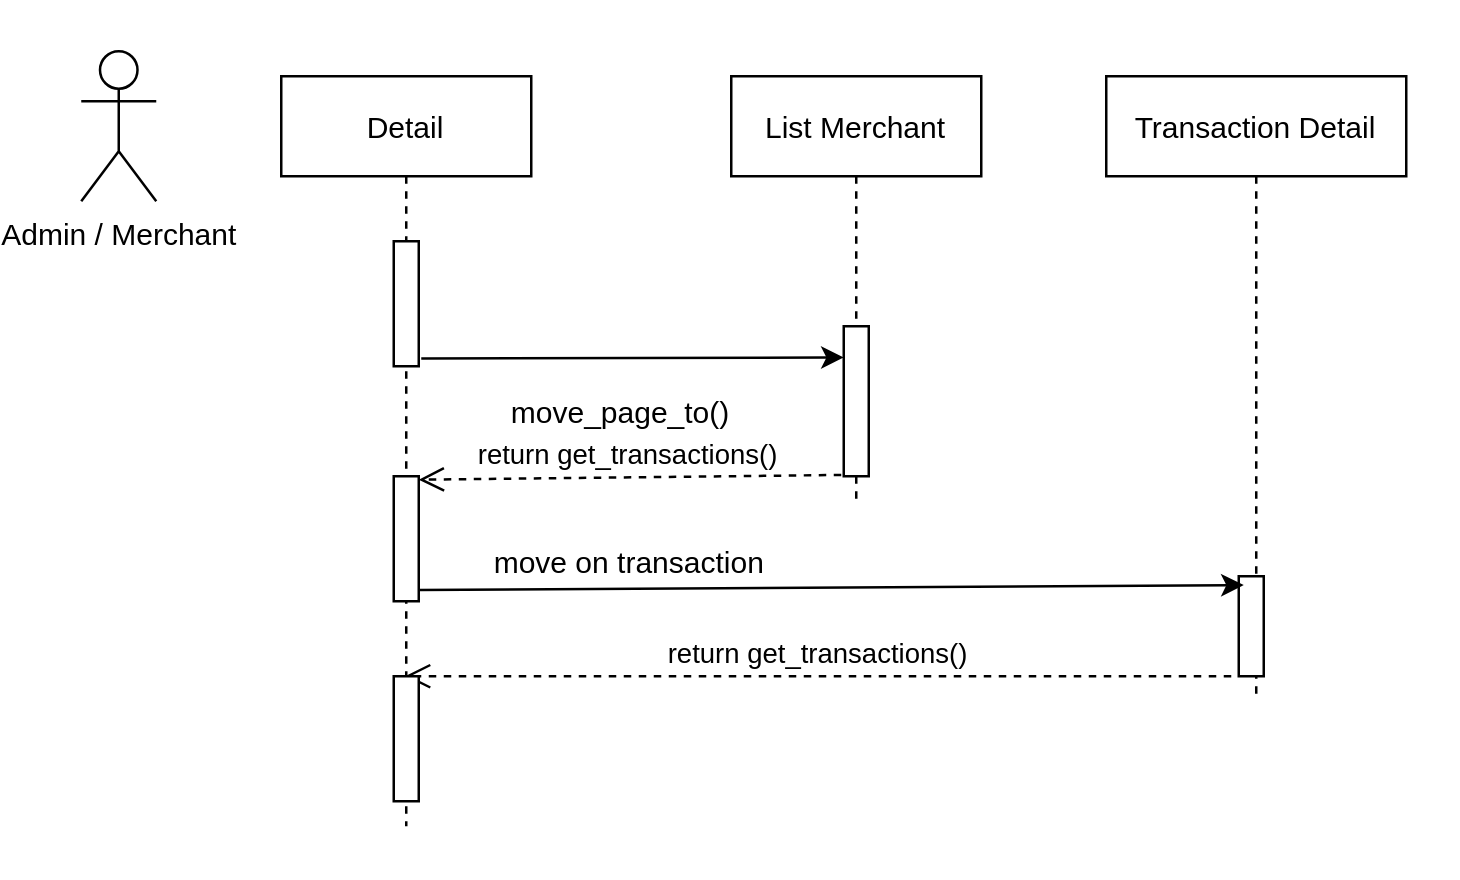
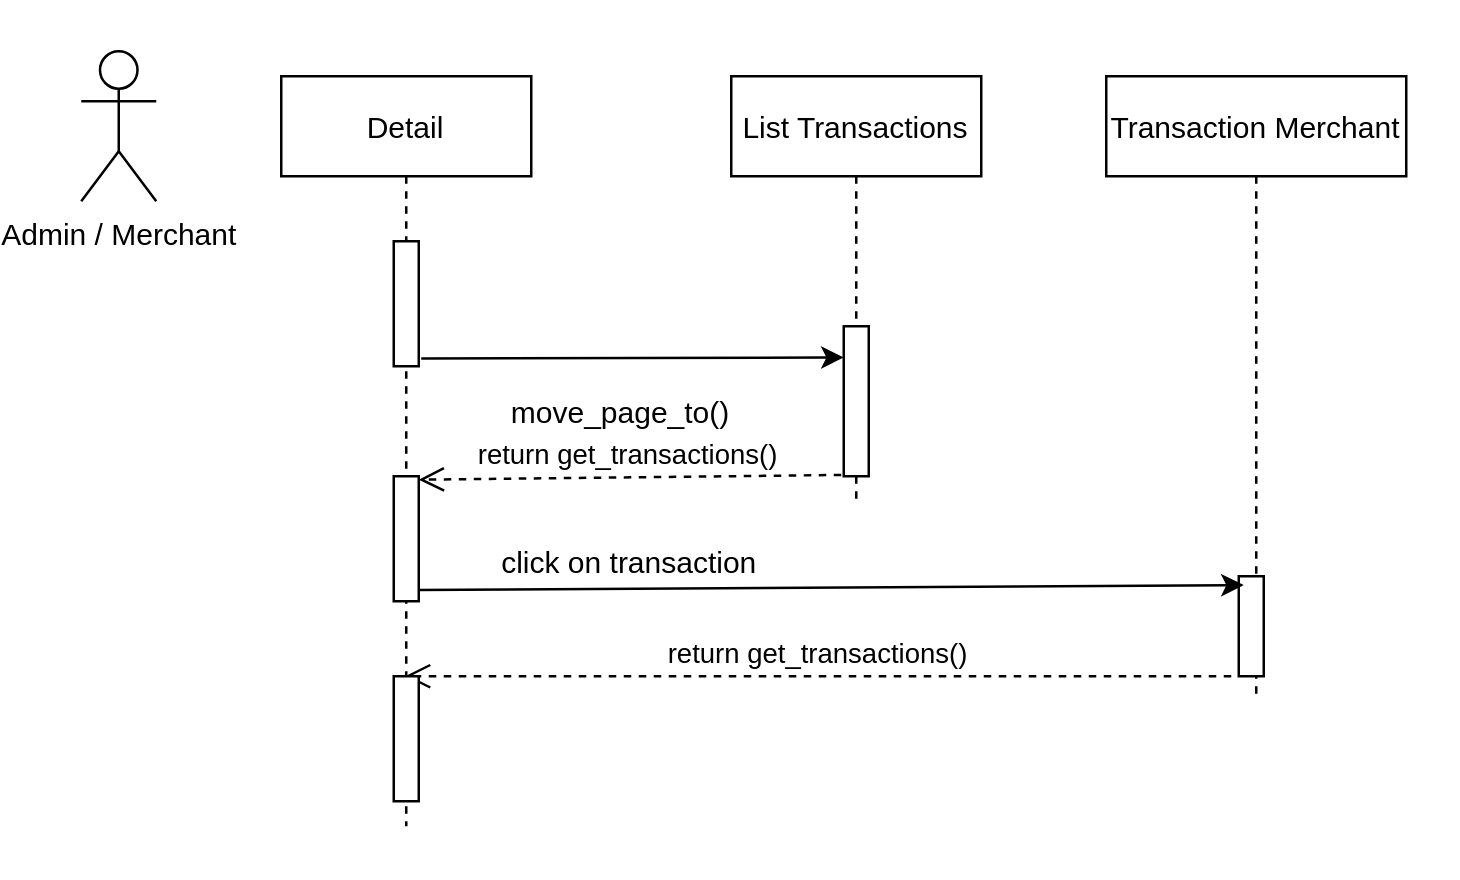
  <mxCell id="0" />
  <mxCell id="1" parent="0" />
  <mxCell id="2" value="Detail" style="shape=umlLifeline;perimeter=lifelinePerimeter;container=1;collapsible=0;recursiveResize=0;rounded=0;shadow=0;strokeWidth=1;" parent="1" vertex="1"><mxGeometry x="100" y="30" width="100" height="300" as="geometry" /></mxCell>
  <mxCell id="3" value="" style="points=[];perimeter=orthogonalPerimeter;rounded=0;shadow=0;strokeWidth=1;" parent="2" vertex="1"><mxGeometry x="45" y="66" width="10" height="50" as="geometry" /></mxCell>
  <mxCell id="4" value="" style="points=[];perimeter=orthogonalPerimeter;rounded=0;shadow=0;strokeWidth=1;" parent="2" vertex="1"><mxGeometry x="45" y="160" width="10" height="50" as="geometry" /></mxCell>
- <mxCell id="5" value="Transaction Detail" style="shape=umlLifeline;perimeter=lifelinePerimeter;container=1;collapsible=0;recursiveResize=0;rounded=0;shadow=0;strokeWidth=1;" parent="1" vertex="1"><mxGeometry x="430" y="30" width="120" height="250" as="geometry" /></mxCell>
+ <mxCell id="5" value="Transaction Merchant" style="shape=umlLifeline;perimeter=lifelinePerimeter;container=1;collapsible=0;recursiveResize=0;rounded=0;shadow=0;strokeWidth=1;" parent="1" vertex="1"><mxGeometry x="430" y="30" width="120" height="250" as="geometry" /></mxCell>
  <mxCell id="6" value="" style="points=[];perimeter=orthogonalPerimeter;rounded=0;shadow=0;strokeWidth=1;" parent="5" vertex="1"><mxGeometry x="53" y="200" width="10" height="40" as="geometry" /></mxCell>
  <mxCell id="7" value="Admin / Merchant" style="shape=umlActor;verticalLabelPosition=bottom;verticalAlign=top;html=1;outlineConnect=0;" parent="1" vertex="1"><mxGeometry x="20" y="20" width="30" height="60" as="geometry" /></mxCell>
  <mxCell id="8" value="move_page_to()" style="text;html=1;strokeColor=none;fillColor=none;align=center;verticalAlign=middle;whiteSpace=wrap;rounded=0;" parent="1" vertex="1"><mxGeometry x="206" y="150" width="60" height="30" as="geometry" /></mxCell>
  <mxCell id="9" value="return get_transactions()" style="verticalAlign=bottom;endArrow=open;dashed=1;endSize=8;shadow=0;strokeWidth=1;entryX=1.1;entryY=-0.012;entryDx=0;entryDy=0;entryPerimeter=0;exitX=0;exitY=0.958;exitDx=0;exitDy=0;exitPerimeter=0;" parent="1" edge="1"><mxGeometry relative="1" as="geometry"><mxPoint x="155" y="191.4" as="targetPoint" /><mxPoint x="324" y="189.48" as="sourcePoint" /></mxGeometry></mxCell>
- <mxCell id="10" value="List Merchant" style="shape=umlLifeline;perimeter=lifelinePerimeter;container=1;collapsible=0;recursiveResize=0;rounded=0;shadow=0;strokeWidth=1;" parent="1" vertex="1"><mxGeometry x="280" y="30" width="100" height="170" as="geometry" /></mxCell>
+ <mxCell id="10" value="List Transactions" style="shape=umlLifeline;perimeter=lifelinePerimeter;container=1;collapsible=0;recursiveResize=0;rounded=0;shadow=0;strokeWidth=1;" parent="1" vertex="1"><mxGeometry x="280" y="30" width="100" height="170" as="geometry" /></mxCell>
  <mxCell id="11" value="" style="points=[];perimeter=orthogonalPerimeter;rounded=0;shadow=0;strokeWidth=1;" parent="10" vertex="1"><mxGeometry x="45" y="100" width="10" height="60" as="geometry" /></mxCell>
  <mxCell id="12" value="" style="endArrow=classic;html=1;rounded=0;exitX=1.1;exitY=0.938;exitDx=0;exitDy=0;exitPerimeter=0;entryX=0;entryY=0.208;entryDx=0;entryDy=0;entryPerimeter=0;" parent="1" source="3" target="11" edge="1"><mxGeometry width="50" height="50" relative="1" as="geometry"><mxPoint x="380" y="220" as="sourcePoint" /><mxPoint x="430" y="170" as="targetPoint" /></mxGeometry></mxCell>
  <mxCell id="13" value="" style="endArrow=classic;html=1;rounded=0;exitX=1.1;exitY=0.763;exitDx=0;exitDy=0;exitPerimeter=0;entryX=0.1;entryY=0.088;entryDx=0;entryDy=0;entryPerimeter=0;" parent="1" edge="1"><mxGeometry width="50" height="50" relative="1" as="geometry"><mxPoint x="155" y="235.52" as="sourcePoint" /><mxPoint x="485" y="233.52" as="targetPoint" /></mxGeometry></mxCell>
- <mxCell id="14" value="move on transaction" style="text;html=1;strokeColor=none;fillColor=none;align=center;verticalAlign=middle;whiteSpace=wrap;rounded=0;" parent="1" vertex="1"><mxGeometry x="180" y="210" width="119" height="30" as="geometry" /></mxCell>
+ <mxCell id="14" value="click on transaction" style="text;html=1;strokeColor=none;fillColor=none;align=center;verticalAlign=middle;whiteSpace=wrap;rounded=0;" parent="1" vertex="1"><mxGeometry x="180" y="210" width="119" height="30" as="geometry" /></mxCell>
  <mxCell id="15" value="return get_transactions()" style="verticalAlign=bottom;endArrow=open;dashed=1;endSize=8;shadow=0;strokeWidth=1;exitX=-0.3;exitY=1;exitDx=0;exitDy=0;exitPerimeter=0;" parent="1" source="6" target="2" edge="1"><mxGeometry relative="1" as="geometry"><mxPoint x="180" y="270" as="targetPoint" /><mxPoint x="334" y="199.48" as="sourcePoint" /></mxGeometry></mxCell>
  <mxCell id="16" value="" style="points=[];perimeter=orthogonalPerimeter;rounded=0;shadow=0;strokeWidth=1;" parent="1" vertex="1"><mxGeometry x="145" y="270" width="10" height="50" as="geometry" /></mxCell>
